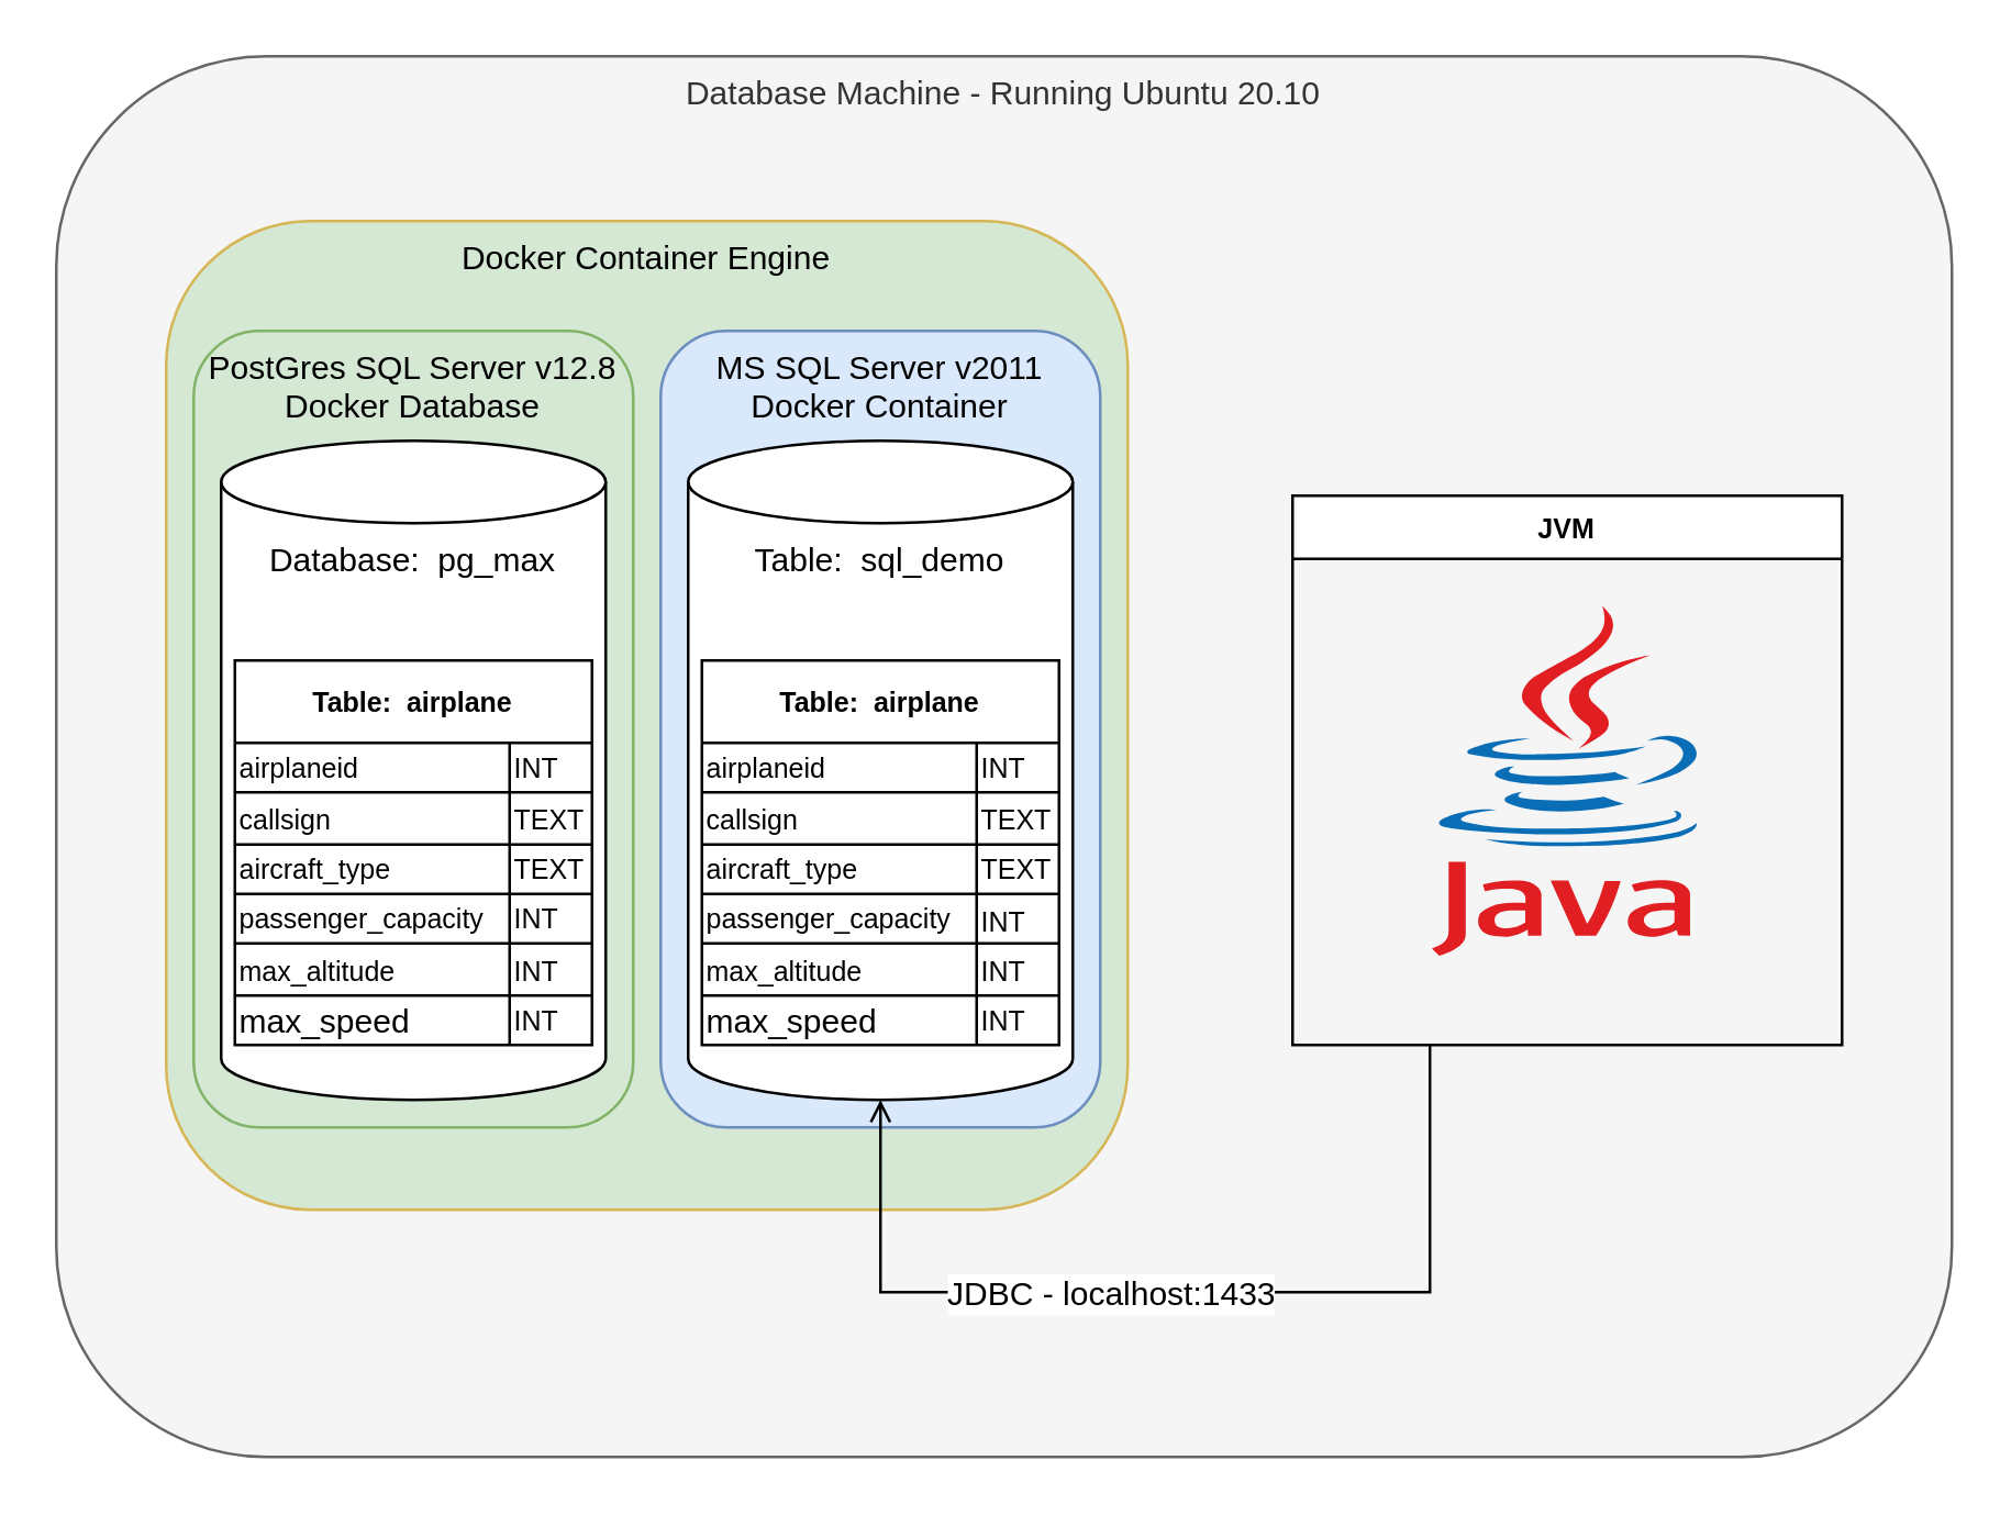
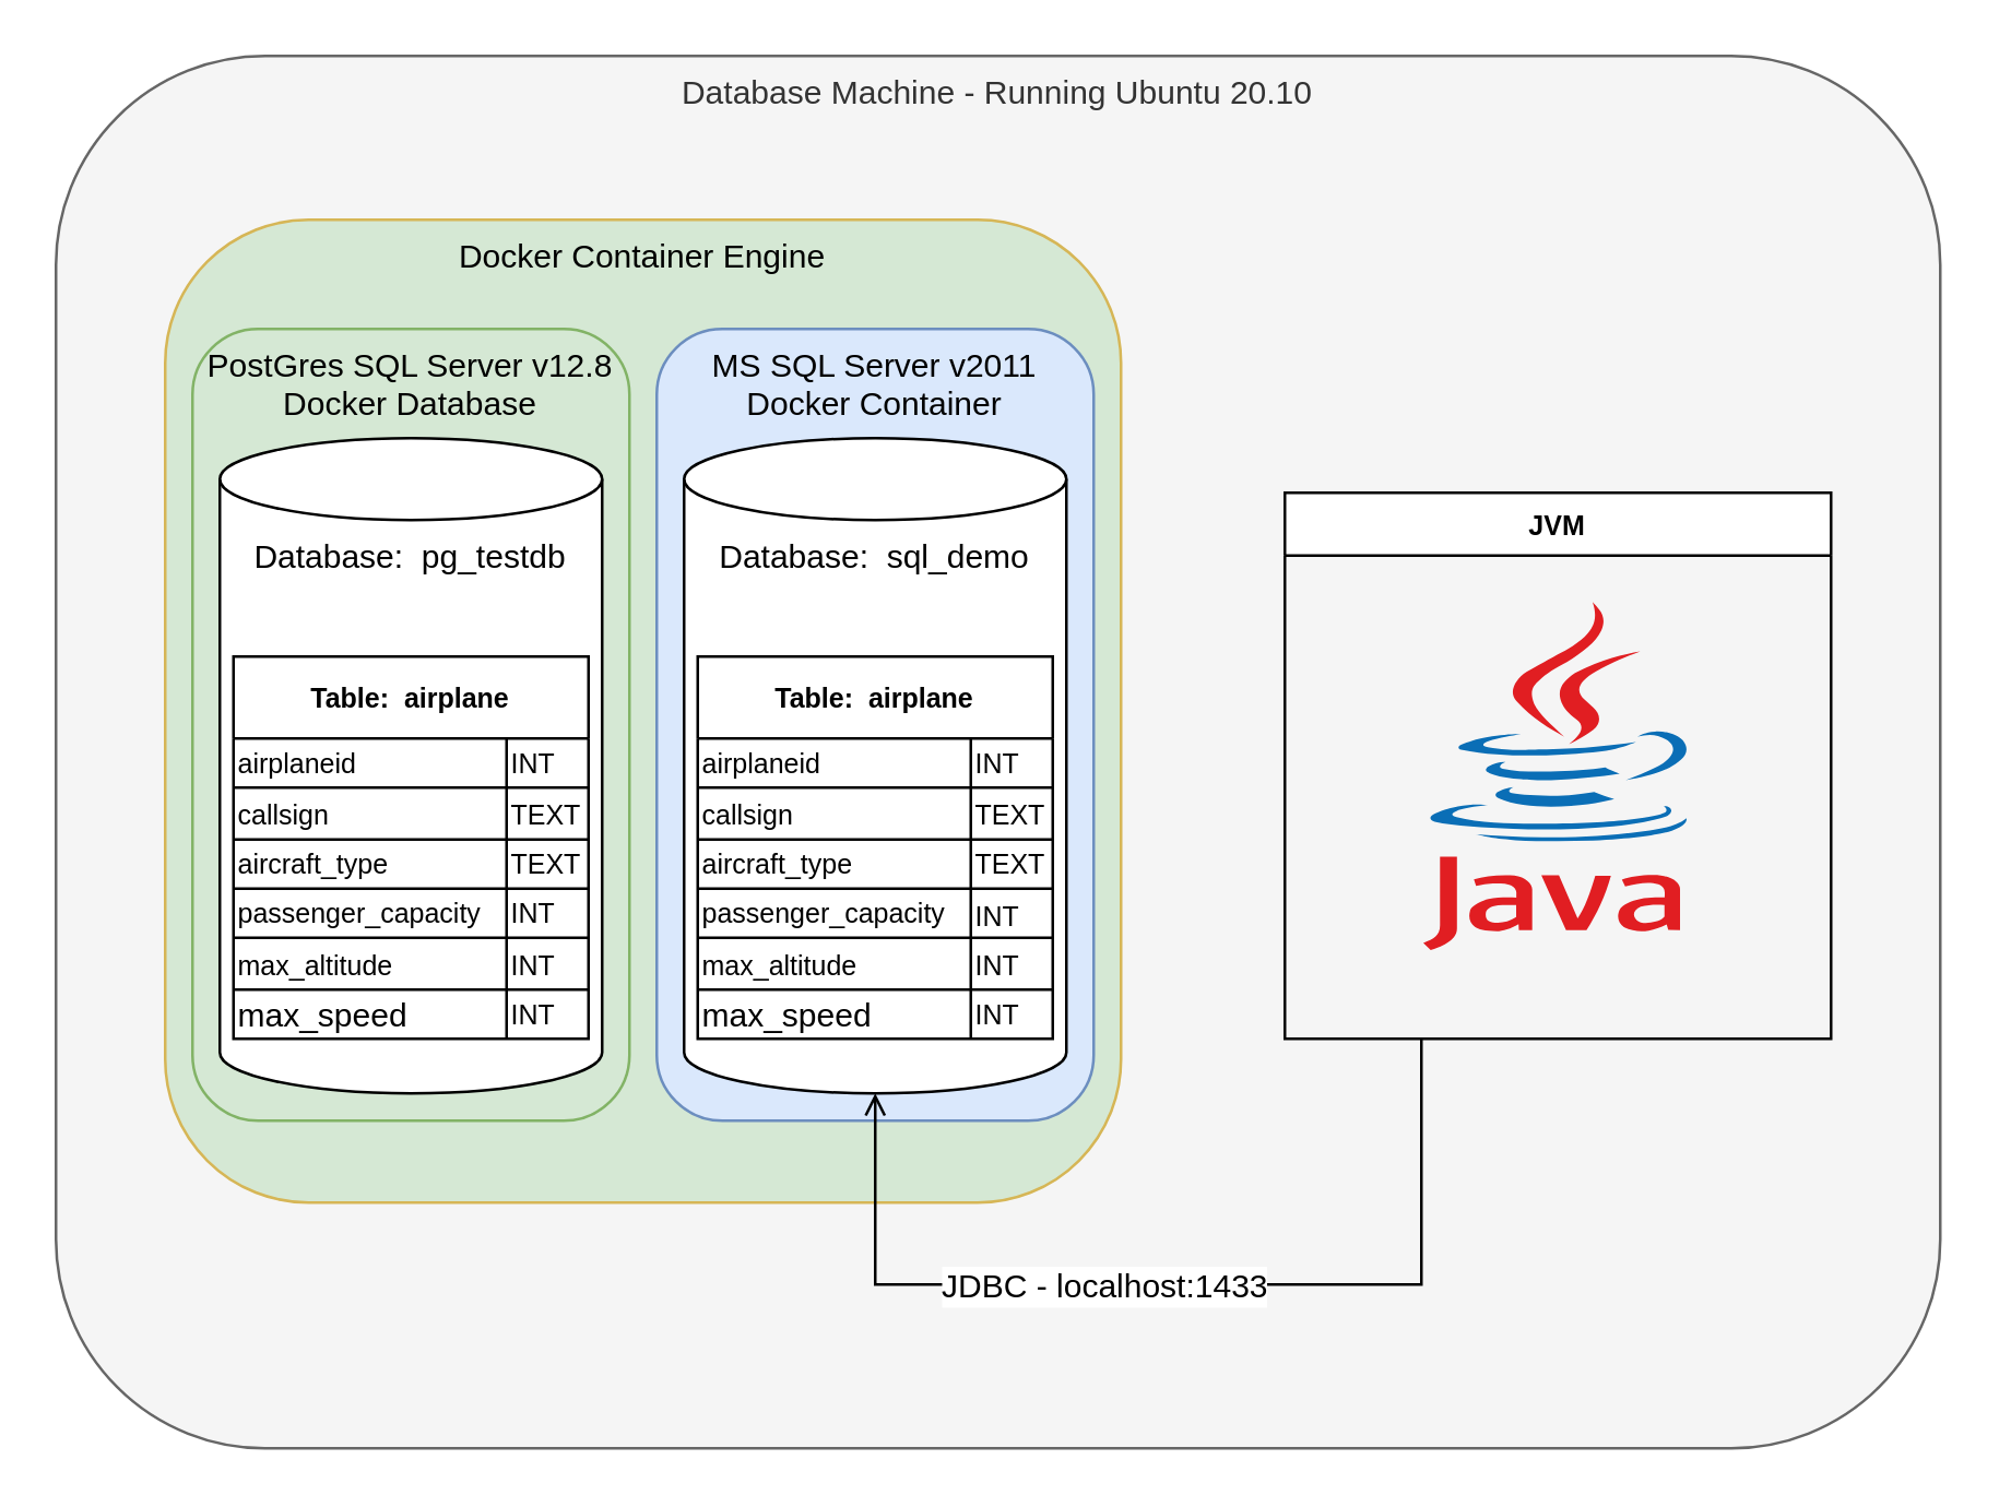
  <mxCell id="0" />
  <mxCell id="1" parent="0" />
  <mxCell id="2" value="&lt;div style=&quot;&quot;&gt;&lt;span&gt;Database Machine - Running Ubuntu 20.10&lt;/span&gt;&lt;/div&gt;" style="rounded=1;whiteSpace=wrap;html=1;align=center;verticalAlign=top;fillColor=#f5f5f5;strokeColor=#666666;fontColor=#333333;" vertex="1" parent="1"><mxGeometry x="20" y="20" width="690" height="510" as="geometry" /></mxCell>
  <mxCell id="3" value="Docker Container Engine" style="rounded=1;whiteSpace=wrap;html=1;align=center;verticalAlign=top;fillColor=#d5e8d4;strokeColor=#d6b656;" vertex="1" parent="1"><mxGeometry x="60" y="80" width="350" height="360" as="geometry" /></mxCell>
  <mxCell id="4" value="PostGres SQL Server v12.8&lt;br&gt;Docker Database" style="rounded=1;whiteSpace=wrap;html=1;align=center;verticalAlign=top;fillColor=#d5e8d4;strokeColor=#82b366;" vertex="1" parent="1"><mxGeometry x="70" y="120" width="160" height="290" as="geometry" /></mxCell>
- <mxCell id="5" value="Database:&amp;nbsp; pg_max" style="shape=cylinder3;whiteSpace=wrap;html=1;boundedLbl=1;backgroundOutline=1;size=15;align=center;verticalAlign=top;" vertex="1" parent="1"><mxGeometry x="80" y="160" width="140" height="240" as="geometry" /></mxCell>
+ <mxCell id="5" value="Database:&amp;nbsp; pg_testdb" style="shape=cylinder3;whiteSpace=wrap;html=1;boundedLbl=1;backgroundOutline=1;size=15;align=center;verticalAlign=top;" vertex="1" parent="1"><mxGeometry x="80" y="160" width="140" height="240" as="geometry" /></mxCell>
  <mxCell id="6" value="Table:  airplane" style="shape=table;startSize=30;container=1;collapsible=0;childLayout=tableLayout;fontStyle=1;align=center;pointerEvents=1;fontSize=10;" vertex="1" parent="1"><mxGeometry x="85" y="240" width="130" height="140" as="geometry" /></mxCell>
  <mxCell id="7" value="" style="shape=partialRectangle;html=1;whiteSpace=wrap;collapsible=0;dropTarget=0;pointerEvents=0;fillColor=none;top=0;left=0;bottom=0;right=0;points=[[0,0.5],[1,0.5]];portConstraint=eastwest;" vertex="1" parent="6"><mxGeometry y="30" width="130" height="18" as="geometry" /></mxCell>
  <mxCell id="8" value="airplaneid" style="shape=partialRectangle;html=1;whiteSpace=wrap;connectable=0;fillColor=none;top=0;left=0;bottom=0;right=0;overflow=hidden;pointerEvents=1;align=left;fontSize=10;" vertex="1" parent="7"><mxGeometry width="100" height="18" as="geometry" /></mxCell>
  <mxCell id="9" value="INT" style="shape=partialRectangle;html=1;whiteSpace=wrap;connectable=0;fillColor=none;top=0;left=0;bottom=0;right=0;overflow=hidden;pointerEvents=1;align=left;fontSize=10;" vertex="1" parent="7"><mxGeometry x="100" width="30" height="18" as="geometry" /></mxCell>
  <mxCell id="10" value="" style="shape=partialRectangle;html=1;whiteSpace=wrap;collapsible=0;dropTarget=0;pointerEvents=0;fillColor=none;top=0;left=0;bottom=0;right=0;points=[[0,0.5],[1,0.5]];portConstraint=eastwest;" vertex="1" parent="6"><mxGeometry y="48" width="130" height="19" as="geometry" /></mxCell>
  <mxCell id="11" value="callsign" style="shape=partialRectangle;html=1;whiteSpace=wrap;connectable=0;fillColor=none;top=0;left=0;bottom=0;right=0;overflow=hidden;pointerEvents=1;align=left;fontSize=10;" vertex="1" parent="10"><mxGeometry width="100" height="19" as="geometry" /></mxCell>
  <mxCell id="12" value="TEXT" style="shape=partialRectangle;html=1;whiteSpace=wrap;connectable=0;fillColor=none;top=0;left=0;bottom=0;right=0;overflow=hidden;pointerEvents=1;align=left;fontSize=10;" vertex="1" parent="10"><mxGeometry x="100" width="30" height="19" as="geometry" /></mxCell>
  <mxCell id="13" value="" style="shape=partialRectangle;html=1;whiteSpace=wrap;collapsible=0;dropTarget=0;pointerEvents=0;fillColor=none;top=0;left=0;bottom=0;right=0;points=[[0,0.5],[1,0.5]];portConstraint=eastwest;" vertex="1" parent="6"><mxGeometry y="67" width="130" height="18" as="geometry" /></mxCell>
  <mxCell id="14" value="aircraft_type&lt;span style=&quot;white-space: pre ; font-size: 10px&quot;&gt;&#09;&lt;/span&gt;&lt;span style=&quot;white-space: pre ; font-size: 10px&quot;&gt;&#09;&lt;/span&gt;" style="shape=partialRectangle;html=1;whiteSpace=wrap;connectable=0;fillColor=none;top=0;left=0;bottom=0;right=0;overflow=hidden;pointerEvents=1;align=left;fontSize=10;" vertex="1" parent="13"><mxGeometry width="100" height="18" as="geometry" /></mxCell>
  <mxCell id="15" value="TEXT" style="shape=partialRectangle;html=1;whiteSpace=wrap;connectable=0;fillColor=none;top=0;left=0;bottom=0;right=0;overflow=hidden;pointerEvents=1;align=left;fontSize=10;" vertex="1" parent="13"><mxGeometry x="100" width="30" height="18" as="geometry" /></mxCell>
  <mxCell id="16" style="shape=partialRectangle;html=1;whiteSpace=wrap;collapsible=0;dropTarget=0;pointerEvents=0;fillColor=none;top=0;left=0;bottom=0;right=0;points=[[0,0.5],[1,0.5]];portConstraint=eastwest;" vertex="1" parent="6"><mxGeometry y="85" width="130" height="18" as="geometry" /></mxCell>
  <mxCell id="17" value="passenger_capacity" style="shape=partialRectangle;html=1;whiteSpace=wrap;connectable=0;fillColor=none;top=0;left=0;bottom=0;right=0;overflow=hidden;pointerEvents=1;align=left;fontSize=10;" vertex="1" parent="16"><mxGeometry width="100" height="18" as="geometry" /></mxCell>
  <mxCell id="18" value="&lt;span style=&quot;font-size: 10px;&quot;&gt;INT&lt;/span&gt;" style="shape=partialRectangle;html=1;whiteSpace=wrap;connectable=0;fillColor=none;top=0;left=0;bottom=0;right=0;overflow=hidden;pointerEvents=1;align=left;fontSize=10;" vertex="1" parent="16"><mxGeometry x="100" width="30" height="18" as="geometry" /></mxCell>
  <mxCell id="19" style="shape=partialRectangle;html=1;whiteSpace=wrap;collapsible=0;dropTarget=0;pointerEvents=0;fillColor=none;top=0;left=0;bottom=0;right=0;points=[[0,0.5],[1,0.5]];portConstraint=eastwest;" vertex="1" parent="6"><mxGeometry y="103" width="130" height="19" as="geometry" /></mxCell>
  <mxCell id="20" value="max_altitude" style="shape=partialRectangle;html=1;whiteSpace=wrap;connectable=0;fillColor=none;top=0;left=0;bottom=0;right=0;overflow=hidden;pointerEvents=1;align=left;fontSize=10;" vertex="1" parent="19"><mxGeometry width="100" height="19" as="geometry" /></mxCell>
  <mxCell id="21" value="&lt;span style=&quot;font-size: 10px;&quot;&gt;INT&lt;/span&gt;" style="shape=partialRectangle;html=1;whiteSpace=wrap;connectable=0;fillColor=none;top=0;left=0;bottom=0;right=0;overflow=hidden;pointerEvents=1;align=left;fontSize=10;" vertex="1" parent="19"><mxGeometry x="100" width="30" height="19" as="geometry" /></mxCell>
  <mxCell id="22" style="shape=partialRectangle;html=1;whiteSpace=wrap;collapsible=0;dropTarget=0;pointerEvents=0;fillColor=none;top=0;left=0;bottom=0;right=0;points=[[0,0.5],[1,0.5]];portConstraint=eastwest;" vertex="1" parent="6"><mxGeometry y="122" width="130" height="18" as="geometry" /></mxCell>
  <mxCell id="23" value="max_speed" style="shape=partialRectangle;html=1;whiteSpace=wrap;connectable=0;fillColor=none;top=0;left=0;bottom=0;right=0;overflow=hidden;pointerEvents=1;align=left;" vertex="1" parent="22"><mxGeometry width="100" height="18" as="geometry" /></mxCell>
  <mxCell id="24" value="&lt;span style=&quot;font-size: 10px;&quot;&gt;INT&lt;/span&gt;" style="shape=partialRectangle;html=1;whiteSpace=wrap;connectable=0;fillColor=none;top=0;left=0;bottom=0;right=0;overflow=hidden;pointerEvents=1;align=left;fontSize=10;" vertex="1" parent="22"><mxGeometry x="100" width="30" height="18" as="geometry" /></mxCell>
  <mxCell id="25" value="MS SQL Server v2011&lt;br&gt;Docker Container" style="rounded=1;whiteSpace=wrap;html=1;align=center;verticalAlign=top;fillColor=#dae8fc;strokeColor=#6c8ebf;" vertex="1" parent="1"><mxGeometry x="240" y="120" width="160" height="290" as="geometry" /></mxCell>
- <mxCell id="26" value="Table:&amp;nbsp; sql_demo" style="shape=cylinder3;whiteSpace=wrap;html=1;boundedLbl=1;backgroundOutline=1;size=15;align=center;verticalAlign=top;" vertex="1" parent="1"><mxGeometry x="250" y="160" width="140" height="240" as="geometry" /></mxCell>
+ <mxCell id="26" value="Database:&amp;nbsp; sql_demo" style="shape=cylinder3;whiteSpace=wrap;html=1;boundedLbl=1;backgroundOutline=1;size=15;align=center;verticalAlign=top;" vertex="1" parent="1"><mxGeometry x="250" y="160" width="140" height="240" as="geometry" /></mxCell>
  <mxCell id="27" value="Table:  airplane" style="shape=table;startSize=30;container=1;collapsible=0;childLayout=tableLayout;fontStyle=1;align=center;pointerEvents=1;fontSize=10;" vertex="1" parent="1"><mxGeometry x="255" y="240" width="130" height="140" as="geometry" /></mxCell>
  <mxCell id="28" value="" style="shape=partialRectangle;html=1;whiteSpace=wrap;collapsible=0;dropTarget=0;pointerEvents=0;fillColor=none;top=0;left=0;bottom=0;right=0;points=[[0,0.5],[1,0.5]];portConstraint=eastwest;" vertex="1" parent="27"><mxGeometry y="30" width="130" height="18" as="geometry" /></mxCell>
  <mxCell id="29" value="airplaneid" style="shape=partialRectangle;html=1;whiteSpace=wrap;connectable=0;fillColor=none;top=0;left=0;bottom=0;right=0;overflow=hidden;pointerEvents=1;align=left;fontSize=10;" vertex="1" parent="28"><mxGeometry width="100" height="18" as="geometry" /></mxCell>
  <mxCell id="30" value="INT" style="shape=partialRectangle;html=1;whiteSpace=wrap;connectable=0;fillColor=none;top=0;left=0;bottom=0;right=0;overflow=hidden;pointerEvents=1;align=left;fontSize=10;" vertex="1" parent="28"><mxGeometry x="100" width="30" height="18" as="geometry" /></mxCell>
  <mxCell id="31" value="" style="shape=partialRectangle;html=1;whiteSpace=wrap;collapsible=0;dropTarget=0;pointerEvents=0;fillColor=none;top=0;left=0;bottom=0;right=0;points=[[0,0.5],[1,0.5]];portConstraint=eastwest;" vertex="1" parent="27"><mxGeometry y="48" width="130" height="19" as="geometry" /></mxCell>
  <mxCell id="32" value="callsign" style="shape=partialRectangle;html=1;whiteSpace=wrap;connectable=0;fillColor=none;top=0;left=0;bottom=0;right=0;overflow=hidden;pointerEvents=1;align=left;fontSize=10;" vertex="1" parent="31"><mxGeometry width="100" height="19" as="geometry" /></mxCell>
  <mxCell id="33" value="TEXT" style="shape=partialRectangle;html=1;whiteSpace=wrap;connectable=0;fillColor=none;top=0;left=0;bottom=0;right=0;overflow=hidden;pointerEvents=1;align=left;fontSize=10;" vertex="1" parent="31"><mxGeometry x="100" width="30" height="19" as="geometry" /></mxCell>
  <mxCell id="34" value="" style="shape=partialRectangle;html=1;whiteSpace=wrap;collapsible=0;dropTarget=0;pointerEvents=0;fillColor=none;top=0;left=0;bottom=0;right=0;points=[[0,0.5],[1,0.5]];portConstraint=eastwest;" vertex="1" parent="27"><mxGeometry y="67" width="130" height="18" as="geometry" /></mxCell>
  <mxCell id="35" value="aircraft_type&lt;span style=&quot;white-space: pre ; font-size: 10px&quot;&gt;&#09;&lt;/span&gt;&lt;span style=&quot;white-space: pre ; font-size: 10px&quot;&gt;&#09;&lt;/span&gt;" style="shape=partialRectangle;html=1;whiteSpace=wrap;connectable=0;fillColor=none;top=0;left=0;bottom=0;right=0;overflow=hidden;pointerEvents=1;align=left;fontSize=10;" vertex="1" parent="34"><mxGeometry width="100" height="18" as="geometry" /></mxCell>
  <mxCell id="36" value="TEXT" style="shape=partialRectangle;html=1;whiteSpace=wrap;connectable=0;fillColor=none;top=0;left=0;bottom=0;right=0;overflow=hidden;pointerEvents=1;align=left;fontSize=10;" vertex="1" parent="34"><mxGeometry x="100" width="30" height="18" as="geometry" /></mxCell>
  <mxCell id="37" style="shape=partialRectangle;html=1;whiteSpace=wrap;collapsible=0;dropTarget=0;pointerEvents=0;fillColor=none;top=0;left=0;bottom=0;right=0;points=[[0,0.5],[1,0.5]];portConstraint=eastwest;" vertex="1" parent="27"><mxGeometry y="85" width="130" height="18" as="geometry" /></mxCell>
  <mxCell id="38" value="passenger_capacity" style="shape=partialRectangle;html=1;whiteSpace=wrap;connectable=0;fillColor=none;top=0;left=0;bottom=0;right=0;overflow=hidden;pointerEvents=1;align=left;fontSize=10;" vertex="1" parent="37"><mxGeometry width="100" height="18" as="geometry" /></mxCell>
  <mxCell id="39" value="&lt;span&gt;&lt;font style=&quot;font-size: 10px&quot;&gt;INT&lt;/font&gt;&lt;/span&gt;" style="shape=partialRectangle;html=1;whiteSpace=wrap;connectable=0;fillColor=none;top=0;left=0;bottom=0;right=0;overflow=hidden;pointerEvents=1;align=left;" vertex="1" parent="37"><mxGeometry x="100" width="30" height="18" as="geometry" /></mxCell>
  <mxCell id="40" style="shape=partialRectangle;html=1;whiteSpace=wrap;collapsible=0;dropTarget=0;pointerEvents=0;fillColor=none;top=0;left=0;bottom=0;right=0;points=[[0,0.5],[1,0.5]];portConstraint=eastwest;" vertex="1" parent="27"><mxGeometry y="103" width="130" height="19" as="geometry" /></mxCell>
  <mxCell id="41" value="max_altitude" style="shape=partialRectangle;html=1;whiteSpace=wrap;connectable=0;fillColor=none;top=0;left=0;bottom=0;right=0;overflow=hidden;pointerEvents=1;align=left;fontSize=10;" vertex="1" parent="40"><mxGeometry width="100" height="19" as="geometry" /></mxCell>
  <mxCell id="42" value="&lt;span style=&quot;font-size: 10px;&quot;&gt;INT&lt;/span&gt;" style="shape=partialRectangle;html=1;whiteSpace=wrap;connectable=0;fillColor=none;top=0;left=0;bottom=0;right=0;overflow=hidden;pointerEvents=1;align=left;fontSize=10;" vertex="1" parent="40"><mxGeometry x="100" width="30" height="19" as="geometry" /></mxCell>
  <mxCell id="43" style="shape=partialRectangle;html=1;whiteSpace=wrap;collapsible=0;dropTarget=0;pointerEvents=0;fillColor=none;top=0;left=0;bottom=0;right=0;points=[[0,0.5],[1,0.5]];portConstraint=eastwest;" vertex="1" parent="27"><mxGeometry y="122" width="130" height="18" as="geometry" /></mxCell>
  <mxCell id="44" value="max_speed" style="shape=partialRectangle;html=1;whiteSpace=wrap;connectable=0;fillColor=none;top=0;left=0;bottom=0;right=0;overflow=hidden;pointerEvents=1;align=left;" vertex="1" parent="43"><mxGeometry width="100" height="18" as="geometry" /></mxCell>
  <mxCell id="45" value="&lt;span style=&quot;font-size: 10px;&quot;&gt;INT&lt;/span&gt;" style="shape=partialRectangle;html=1;whiteSpace=wrap;connectable=0;fillColor=none;top=0;left=0;bottom=0;right=0;overflow=hidden;pointerEvents=1;align=left;fontSize=10;" vertex="1" parent="43"><mxGeometry x="100" width="30" height="18" as="geometry" /></mxCell>
  <mxCell id="46" style="edgeStyle=orthogonalEdgeStyle;rounded=0;orthogonalLoop=1;jettySize=auto;html=1;exitX=0.25;exitY=1;exitDx=0;exitDy=0;entryX=0.5;entryY=1;entryDx=0;entryDy=0;entryPerimeter=0;fontSize=12;endArrow=open;" edge="1" parent="1" source="48" target="26"><mxGeometry relative="1" as="geometry"><Array as="points"><mxPoint x="520" y="470" /><mxPoint x="320" y="470" /></Array></mxGeometry></mxCell>
  <mxCell id="47" value="JDBC - localhost:1433" style="edgeLabel;html=1;align=center;verticalAlign=middle;resizable=0;points=[];fontSize=12;" vertex="1" connectable="0" parent="46"><mxGeometry x="0.152" relative="1" as="geometry"><mxPoint as="offset" /></mxGeometry></mxCell>
  <mxCell id="48" value="JVM" style="swimlane;fontSize=10;align=center;verticalAlign=top;" vertex="1" parent="1"><mxGeometry x="470" y="180" width="200" height="200" as="geometry" /></mxCell>
  <mxCell id="49" value="" style="dashed=0;outlineConnect=0;html=1;align=center;labelPosition=center;verticalLabelPosition=bottom;verticalAlign=top;shape=mxgraph.weblogos.java;fontSize=10;" vertex="1" parent="48"><mxGeometry x="50.7" y="40" width="98.6" height="127.5" as="geometry" /></mxCell>
